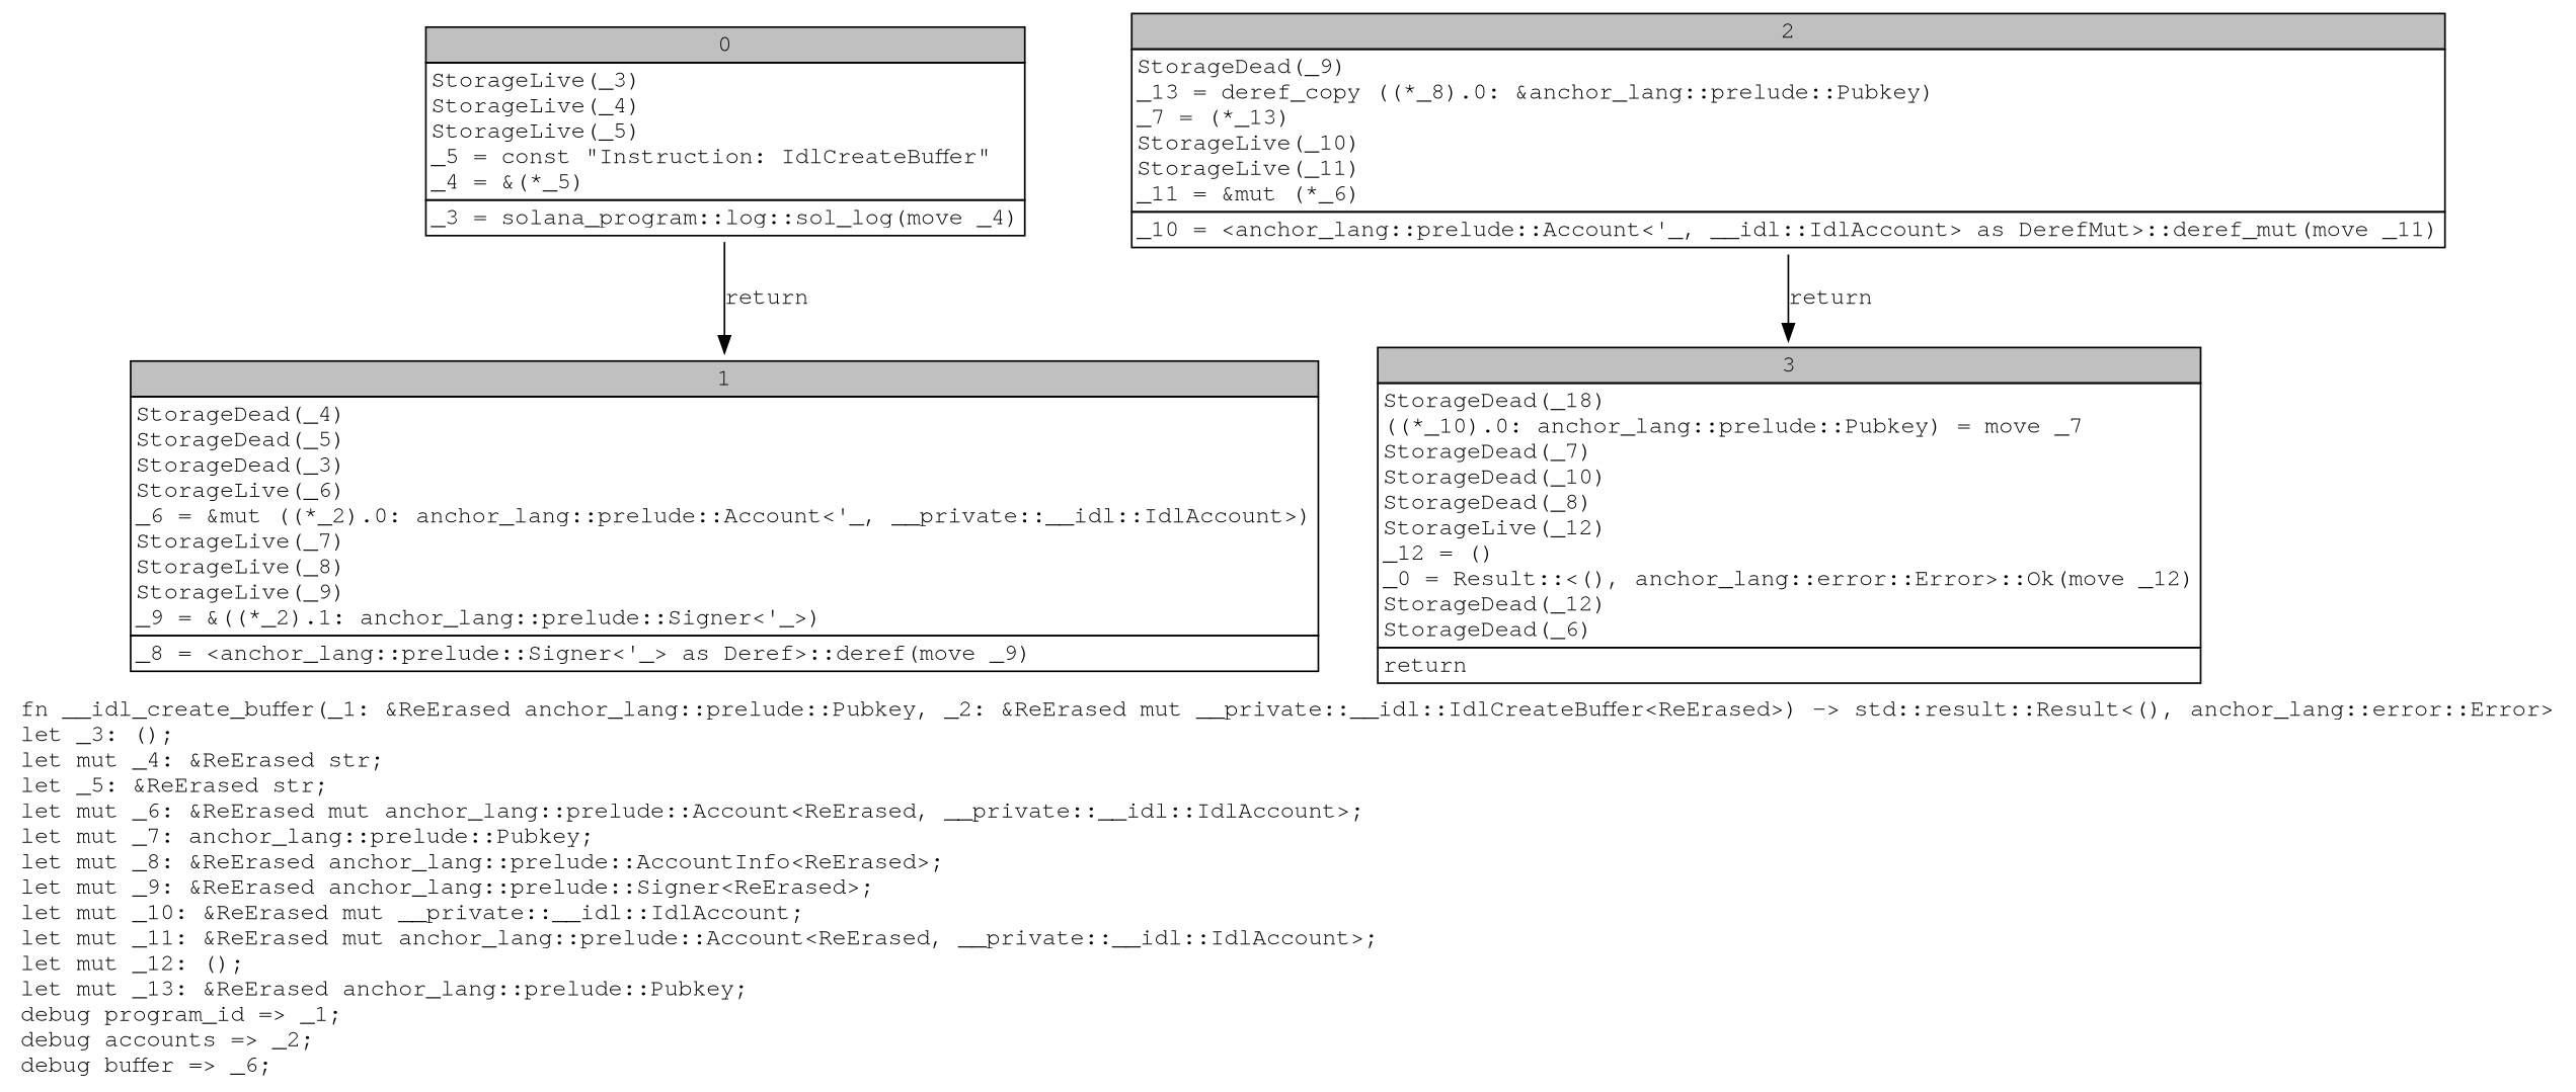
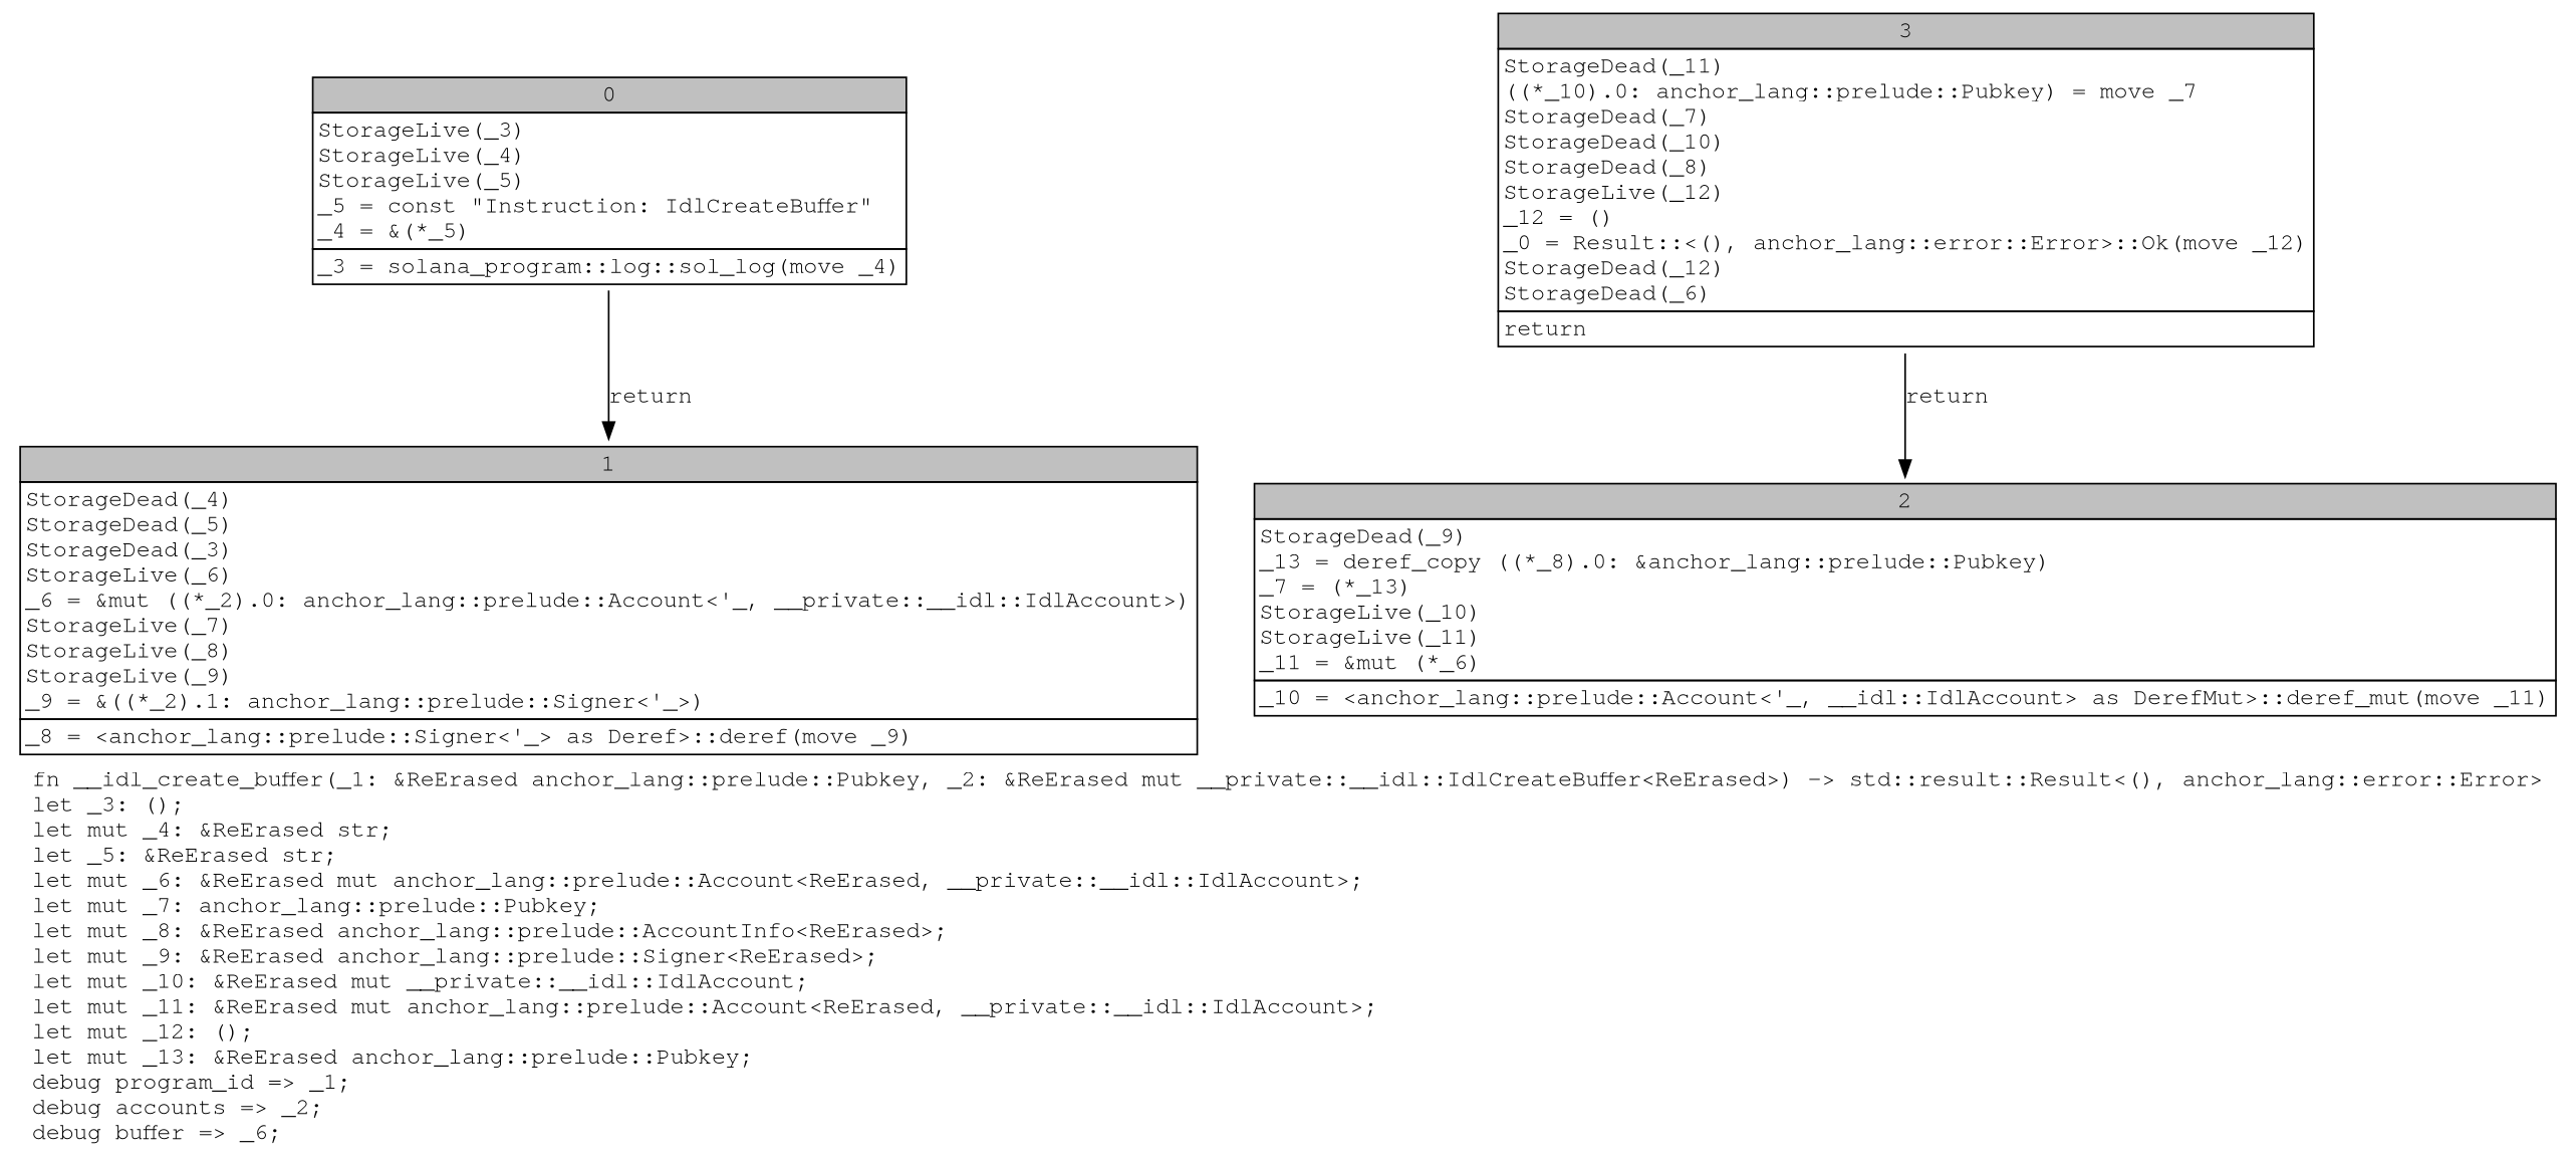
  digraph {
    fontname="Courier, monospace"
    label=<fn __idl_create_buffer(_1: &amp;ReErased anchor_lang::prelude::Pubkey, _2: &amp;ReErased mut __private::__idl::IdlCreateBuffer&lt;ReErased&gt;) -&gt; std::result::Result&lt;(), anchor_lang::error::Error&gt;<br align="left"/>let _3: ();<br align="left"/>let mut _4: &amp;ReErased str;<br align="left"/>let _5: &amp;ReErased str;<br align="left"/>let mut _6: &amp;ReErased mut anchor_lang::prelude::Account&lt;ReErased, __private::__idl::IdlAccount&gt;;<br align="left"/>let mut _7: anchor_lang::prelude::Pubkey;<br align="left"/>let mut _8: &amp;ReErased anchor_lang::prelude::AccountInfo&lt;ReErased&gt;;<br align="left"/>let mut _9: &amp;ReErased anchor_lang::prelude::Signer&lt;ReErased&gt;;<br align="left"/>let mut _10: &amp;ReErased mut __private::__idl::IdlAccount;<br align="left"/>let mut _11: &amp;ReErased mut anchor_lang::prelude::Account&lt;ReErased, __private::__idl::IdlAccount&gt;;<br align="left"/>let mut _12: ();<br align="left"/>let mut _13: &amp;ReErased anchor_lang::prelude::Pubkey;<br align="left"/>debug program_id =&gt; _1;<br align="left"/>debug accounts =&gt; _2;<br align="left"/>debug buffer =&gt; _6;<br align="left"/>>
    node [fontname="Courier, monospace" shape=none]
    edge [fontname="Courier, monospace"]
    n1 [label=<<table border="0" cellborder="1" cellspacing="0"><tr><td bgcolor="gray" align="center" colspan="1">0</td></tr><tr><td align="left" balign="left">StorageLive(_3)<br/>StorageLive(_4)<br/>StorageLive(_5)<br/>_5 = const &quot;Instruction: IdlCreateBuffer&quot;<br/>_4 = &amp;(*_5)<br/></td></tr><tr><td align="left">_3 = solana_program::log::sol_log(move _4)</td></tr></table>>]
    n2 [label=<<table border="0" cellborder="1" cellspacing="0"><tr><td bgcolor="gray" align="center" colspan="1">1</td></tr><tr><td align="left" balign="left">StorageDead(_4)<br/>StorageDead(_5)<br/>StorageDead(_3)<br/>StorageLive(_6)<br/>_6 = &amp;mut ((*_2).0: anchor_lang::prelude::Account&lt;'_, __private::__idl::IdlAccount&gt;)<br/>StorageLive(_7)<br/>StorageLive(_8)<br/>StorageLive(_9)<br/>_9 = &amp;((*_2).1: anchor_lang::prelude::Signer&lt;'_&gt;)<br/></td></tr><tr><td align="left">_8 = &lt;anchor_lang::prelude::Signer&lt;'_&gt; as Deref&gt;::deref(move _9)</td></tr></table>>]
    n3 [label=<<table border="0" cellborder="1" cellspacing="0"><tr><td bgcolor="gray" align="center" colspan="1">2</td></tr><tr><td align="left" balign="left">StorageDead(_9)<br/>_13 = deref_copy ((*_8).0: &amp;anchor_lang::prelude::Pubkey)<br/>_7 = (*_13)<br/>StorageLive(_10)<br/>StorageLive(_11)<br/>_11 = &amp;mut (*_6)<br/></td></tr><tr><td align="left">_10 = &lt;anchor_lang::prelude::Account&lt;'_, __idl::IdlAccount&gt; as DerefMut&gt;::deref_mut(move _11)</td></tr></table>>]
-   n4 [label=<<table border="0" cellborder="1" cellspacing="0"><tr><td bgcolor="gray" align="center" colspan="1">3</td></tr><tr><td align="left" balign="left">StorageDead(_18)<br/>((*_10).0: anchor_lang::prelude::Pubkey) = move _7<br/>StorageDead(_7)<br/>StorageDead(_10)<br/>StorageDead(_8)<br/>StorageLive(_12)<br/>_12 = ()<br/>_0 = Result::&lt;(), anchor_lang::error::Error&gt;::Ok(move _12)<br/>StorageDead(_12)<br/>StorageDead(_6)<br/></td></tr><tr><td align="left">return</td></tr></table>>]
+   n4 [label=<<table border="0" cellborder="1" cellspacing="0"><tr><td bgcolor="gray" align="center" colspan="1">3</td></tr><tr><td align="left" balign="left">StorageDead(_11)<br/>((*_10).0: anchor_lang::prelude::Pubkey) = move _7<br/>StorageDead(_7)<br/>StorageDead(_10)<br/>StorageDead(_8)<br/>StorageLive(_12)<br/>_12 = ()<br/>_0 = Result::&lt;(), anchor_lang::error::Error&gt;::Ok(move _12)<br/>StorageDead(_12)<br/>StorageDead(_6)<br/></td></tr><tr><td align="left">return</td></tr></table>>]
    n1 -> n2 [label=return]
-   n3 -> n4 [label=return]
+   n4 -> n3 [label=return]
  }
